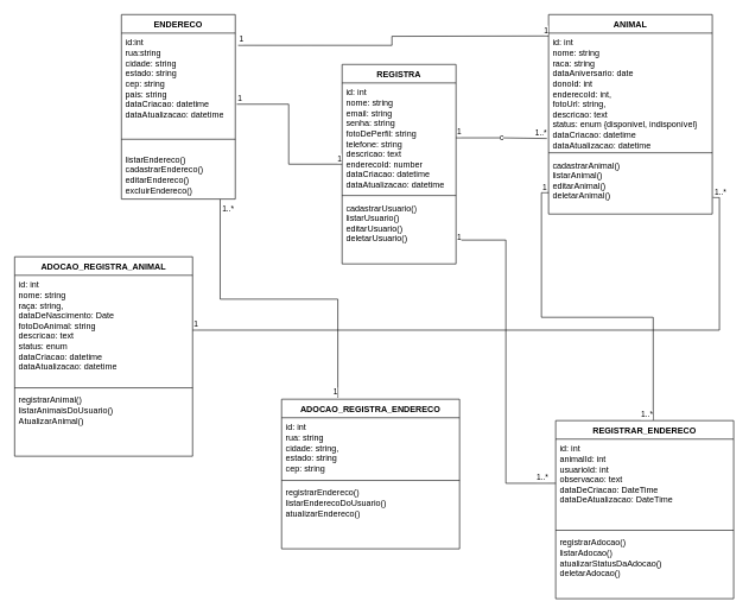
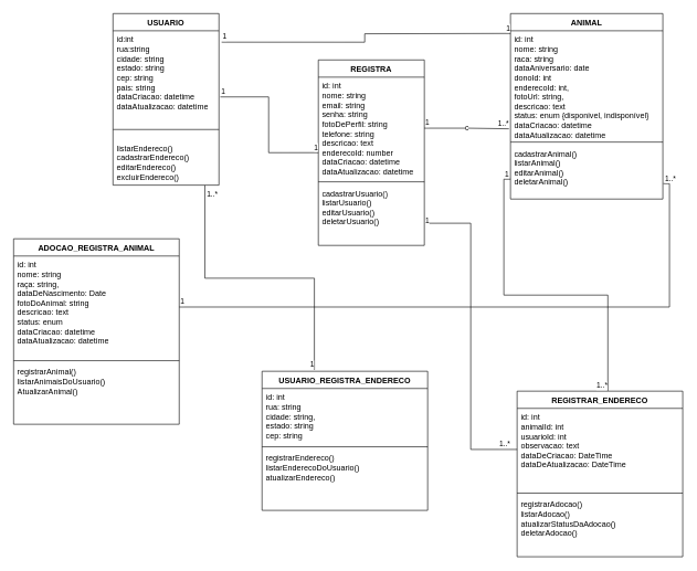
  <mxCell id="0" />
  <mxCell id="1" parent="0" />
- <mxCell id="2" value="ENDERECO" style="swimlane;fontStyle=1;align=center;verticalAlign=top;childLayout=stackLayout;horizontal=1;startSize=26;horizontalStack=0;resizeParent=1;resizeParentMax=0;resizeLast=0;collapsible=1;marginBottom=0;whiteSpace=wrap;html=1;" parent="1" vertex="1"><mxGeometry x="170" width="160" height="259" as="geometry" y="20" /></mxCell>
+ <mxCell id="2" value="USUARIO" style="swimlane;fontStyle=1;align=center;verticalAlign=top;childLayout=stackLayout;horizontal=1;startSize=26;horizontalStack=0;resizeParent=1;resizeParentMax=0;resizeLast=0;collapsible=1;marginBottom=0;whiteSpace=wrap;html=1;" parent="1" vertex="1"><mxGeometry x="170" width="160" height="259" as="geometry" y="20" /></mxCell>
  <mxCell id="3" value="id:int&lt;div&gt;rua:string&lt;/div&gt;&lt;div&gt;cidade: string&lt;/div&gt;&lt;div&gt;estado: string&lt;/div&gt;&lt;div&gt;cep: string&lt;/div&gt;&lt;div&gt;pais: string&lt;/div&gt;&lt;div&gt;&lt;div&gt;dataCriacao: datetime&lt;/div&gt;&lt;div&gt;dataAtualizacao: datetime&lt;/div&gt;&lt;/div&gt;" style="text;strokeColor=none;fillColor=none;align=left;verticalAlign=top;spacingLeft=4;spacingRight=4;overflow=hidden;rotatable=0;points=[[0,0.5],[1,0.5]];portConstraint=eastwest;whiteSpace=wrap;html=1;" parent="2" vertex="1"><mxGeometry y="26" width="160" height="134" as="geometry" /></mxCell>
  <mxCell id="4" value="" style="line;strokeWidth=1;fillColor=none;align=left;verticalAlign=middle;spacingTop=-1;spacingLeft=3;spacingRight=3;rotatable=0;labelPosition=right;points=[];portConstraint=eastwest;strokeColor=inherit;" parent="2" vertex="1"><mxGeometry y="160" width="160" height="30" as="geometry" /></mxCell>
  <mxCell id="5" value="&lt;div&gt;listarEndereco()&lt;/div&gt;cadastrarEndereco()&lt;div&gt;editarEndereco()&lt;/div&gt;&lt;div&gt;excluirEndereco()&lt;/div&gt;" style="text;strokeColor=none;fillColor=none;align=left;verticalAlign=top;spacingLeft=4;spacingRight=4;overflow=hidden;rotatable=0;points=[[0,0.5],[1,0.5]];portConstraint=eastwest;whiteSpace=wrap;html=1;" parent="2" vertex="1"><mxGeometry y="190" width="160" height="69" as="geometry" /></mxCell>
  <mxCell id="6" value="REGISTRA" style="swimlane;fontStyle=1;align=center;verticalAlign=top;childLayout=stackLayout;horizontal=1;startSize=26;horizontalStack=0;resizeParent=1;resizeParentMax=0;resizeLast=0;collapsible=1;marginBottom=0;whiteSpace=wrap;html=1;" parent="1" vertex="1"><mxGeometry x="480" y="90" width="160" height="280" as="geometry" /></mxCell>
  <mxCell id="7" value="id: int&lt;div&gt;nome: string&lt;/div&gt;&lt;div&gt;email: string&lt;/div&gt;&lt;div&gt;senha: string&lt;/div&gt;&lt;div&gt;fotoDePerfil: string&lt;/div&gt;&lt;div&gt;telefone: string&lt;/div&gt;&lt;div&gt;descricao: text&lt;/div&gt;&lt;div&gt;enderecoId: number&lt;/div&gt;&lt;div&gt;dataCriacao: datetime&lt;/div&gt;&lt;div&gt;dataAtualizacao: datetime&lt;/div&gt;" style="text;strokeColor=none;fillColor=none;align=left;verticalAlign=top;spacingLeft=4;spacingRight=4;overflow=hidden;rotatable=0;points=[[0,0.5],[1,0.5]];portConstraint=eastwest;whiteSpace=wrap;html=1;" parent="6" vertex="1"><mxGeometry y="26" width="160" height="154" as="geometry" /></mxCell>
  <mxCell id="8" value="" style="line;strokeWidth=1;fillColor=none;align=left;verticalAlign=middle;spacingTop=-1;spacingLeft=3;spacingRight=3;rotatable=0;labelPosition=right;points=[];portConstraint=eastwest;strokeColor=inherit;" parent="6" vertex="1"><mxGeometry y="180" width="160" height="8" as="geometry" /></mxCell>
  <mxCell id="9" value="cadastrarUsuario()&lt;div&gt;listarUsuario()&lt;/div&gt;&lt;div&gt;editarUsuario()&lt;/div&gt;&lt;div&gt;deletarUsuario()&lt;/div&gt;" style="text;strokeColor=none;fillColor=none;align=left;verticalAlign=top;spacingLeft=4;spacingRight=4;overflow=hidden;rotatable=0;points=[[0,0.5],[1,0.5]];portConstraint=eastwest;whiteSpace=wrap;html=1;" parent="6" vertex="1"><mxGeometry y="188" width="160" height="92" as="geometry" /></mxCell>
  <mxCell id="10" value="ANIMAL" style="swimlane;fontStyle=1;align=center;verticalAlign=top;childLayout=stackLayout;horizontal=1;startSize=26;horizontalStack=0;resizeParent=1;resizeParentMax=0;resizeLast=0;collapsible=1;marginBottom=0;whiteSpace=wrap;html=1;" parent="1" vertex="1"><mxGeometry x="770" width="230" height="280" as="geometry" y="20" /></mxCell>
  <mxCell id="11" value="id: int&lt;div&gt;nome: string&lt;/div&gt;&lt;div&gt;raca: string&lt;/div&gt;&lt;div&gt;dataAniversario: date&lt;/div&gt;&lt;div&gt;donoId: int&lt;/div&gt;&lt;div&gt;enderecoId: int,&lt;/div&gt;&lt;div&gt;fotoUrl: string,&lt;/div&gt;&lt;div&gt;descricao: text&lt;/div&gt;&lt;div&gt;status: enum {disponivel, indisponível}&lt;/div&gt;&lt;div&gt;dataCriacao: datetime&lt;/div&gt;&lt;div&gt;dataAtualizacao: datetime&lt;/div&gt;" style="text;strokeColor=none;fillColor=none;align=left;verticalAlign=top;spacingLeft=4;spacingRight=4;overflow=hidden;rotatable=0;points=[[0,0.5],[1,0.5]];portConstraint=eastwest;whiteSpace=wrap;html=1;" parent="10" vertex="1"><mxGeometry y="26" width="230" height="164" as="geometry" /></mxCell>
  <mxCell id="12" value="" style="line;strokeWidth=1;fillColor=none;align=left;verticalAlign=middle;spacingTop=-1;spacingLeft=3;spacingRight=3;rotatable=0;labelPosition=right;points=[];portConstraint=eastwest;strokeColor=inherit;" parent="10" vertex="1"><mxGeometry y="190" width="230" height="8" as="geometry" /></mxCell>
  <mxCell id="13" value="cadastrarAnimal()&lt;div&gt;listarAnimal()&lt;/div&gt;&lt;div&gt;editarAnimal()&lt;/div&gt;&lt;div&gt;deletarAnimal()&lt;/div&gt;" style="text;strokeColor=none;fillColor=none;align=left;verticalAlign=top;spacingLeft=4;spacingRight=4;overflow=hidden;rotatable=0;points=[[0,0.5],[1,0.5]];portConstraint=eastwest;whiteSpace=wrap;html=1;" parent="10" vertex="1"><mxGeometry y="198" width="230" height="82" as="geometry" /></mxCell>
  <mxCell id="14" value="c" style="endArrow=none;html=1;edgeStyle=orthogonalEdgeStyle;rounded=0;entryX=-0.01;entryY=0.902;entryDx=0;entryDy=0;entryPerimeter=0;" parent="1" source="7" target="11" edge="1"><mxGeometry relative="1" as="geometry"><mxPoint x="630" y="210" as="sourcePoint" /><mxPoint x="750" y="210" as="targetPoint" /></mxGeometry></mxCell>
  <mxCell id="15" value="1" style="edgeLabel;resizable=0;html=1;align=left;verticalAlign=bottom;" parent="14" connectable="0" vertex="1"><mxGeometry x="-1" relative="1" as="geometry" /></mxCell>
  <mxCell id="16" value="1..*" style="edgeLabel;resizable=0;html=1;align=right;verticalAlign=bottom;" parent="14" connectable="0" vertex="1"><mxGeometry x="1" relative="1" as="geometry" /></mxCell>
  <mxCell id="17" value="" style="endArrow=none;html=1;edgeStyle=orthogonalEdgeStyle;rounded=0;entryX=0;entryY=0.74;entryDx=0;entryDy=0;entryPerimeter=0;exitX=1.013;exitY=0.745;exitDx=0;exitDy=0;exitPerimeter=0;" parent="1" source="3" target="7" edge="1"><mxGeometry relative="1" as="geometry"><mxPoint x="260" y="249.5" as="sourcePoint" /><mxPoint x="420" y="249.5" as="targetPoint" /></mxGeometry></mxCell>
  <mxCell id="18" value="1" style="edgeLabel;resizable=0;html=1;align=left;verticalAlign=bottom;" parent="17" connectable="0" vertex="1"><mxGeometry x="-1" relative="1" as="geometry" /></mxCell>
  <mxCell id="19" value="1" style="edgeLabel;resizable=0;html=1;align=right;verticalAlign=bottom;" parent="17" connectable="0" vertex="1"><mxGeometry x="1" relative="1" as="geometry" /></mxCell>
  <mxCell id="20" value="" style="endArrow=none;html=1;edgeStyle=orthogonalEdgeStyle;rounded=0;exitX=1.025;exitY=0.128;exitDx=0;exitDy=0;exitPerimeter=0;" parent="1" source="3" edge="1"><mxGeometry relative="1" as="geometry"><mxPoint x="610" y="50" as="sourcePoint" /><mxPoint x="770" y="50" as="targetPoint" /></mxGeometry></mxCell>
  <mxCell id="21" value="1" style="edgeLabel;resizable=0;html=1;align=left;verticalAlign=bottom;" parent="20" connectable="0" vertex="1"><mxGeometry x="-1" relative="1" as="geometry" /></mxCell>
  <mxCell id="22" value="1" style="edgeLabel;resizable=0;html=1;align=right;verticalAlign=bottom;" parent="20" connectable="0" vertex="1"><mxGeometry x="1" relative="1" as="geometry" /></mxCell>
  <mxCell id="23" value="ADOCAO_REGISTRA_ANIMAL" style="swimlane;fontStyle=1;align=center;verticalAlign=top;childLayout=stackLayout;horizontal=1;startSize=26;horizontalStack=0;resizeParent=1;resizeParentMax=0;resizeLast=0;collapsible=1;marginBottom=0;whiteSpace=wrap;html=1;" parent="1" vertex="1"><mxGeometry x="20" y="360" width="250" height="280" as="geometry" /></mxCell>
  <mxCell id="24" value="id: int&lt;div&gt;nome: string&lt;/div&gt;&lt;div&gt;raça: string,&lt;/div&gt;&lt;div&gt;dataDeNascimento: Date&lt;/div&gt;&lt;div&gt;&lt;span style=&quot;background-color: transparent;&quot;&gt;fotoDoAnimal: string&lt;/span&gt;&lt;/div&gt;&lt;div&gt;&lt;span style=&quot;background-color: transparent;&quot;&gt;descricao: text&lt;/span&gt;&lt;/div&gt;&lt;div&gt;&lt;span style=&quot;background-color: transparent;&quot;&gt;status: enum&lt;/span&gt;&lt;/div&gt;&lt;div&gt;&lt;span style=&quot;background-color: transparent;&quot;&gt;dataCriacao: datetime&lt;/span&gt;&lt;/div&gt;&lt;div&gt;dataAtualizacao: datetime&lt;/div&gt;" style="text;strokeColor=none;fillColor=none;align=left;verticalAlign=top;spacingLeft=4;spacingRight=4;overflow=hidden;rotatable=0;points=[[0,0.5],[1,0.5]];portConstraint=eastwest;whiteSpace=wrap;html=1;" parent="23" vertex="1"><mxGeometry y="26" width="250" height="154" as="geometry" /></mxCell>
  <mxCell id="25" value="" style="line;strokeWidth=1;fillColor=none;align=left;verticalAlign=middle;spacingTop=-1;spacingLeft=3;spacingRight=3;rotatable=0;labelPosition=right;points=[];portConstraint=eastwest;strokeColor=inherit;" parent="23" vertex="1"><mxGeometry y="180" width="250" height="8" as="geometry" /></mxCell>
  <mxCell id="26" value="registrarAnimal()&lt;div&gt;listarAnimaisDoUsuario()&lt;/div&gt;&lt;div&gt;AtualizarAnimal()&lt;/div&gt;" style="text;strokeColor=none;fillColor=none;align=left;verticalAlign=top;spacingLeft=4;spacingRight=4;overflow=hidden;rotatable=0;points=[[0,0.5],[1,0.5]];portConstraint=eastwest;whiteSpace=wrap;html=1;" parent="23" vertex="1"><mxGeometry y="188" width="250" height="92" as="geometry" /></mxCell>
- <mxCell id="27" value="ADOCAO_REGISTRA_ENDERECO" style="swimlane;fontStyle=1;align=center;verticalAlign=top;childLayout=stackLayout;horizontal=1;startSize=26;horizontalStack=0;resizeParent=1;resizeParentMax=0;resizeLast=0;collapsible=1;marginBottom=0;whiteSpace=wrap;html=1;" parent="1" vertex="1"><mxGeometry x="395" y="560" width="250" height="210" as="geometry" /></mxCell>
+ <mxCell id="27" value="USUARIO_REGISTRA_ENDERECO" style="swimlane;fontStyle=1;align=center;verticalAlign=top;childLayout=stackLayout;horizontal=1;startSize=26;horizontalStack=0;resizeParent=1;resizeParentMax=0;resizeLast=0;collapsible=1;marginBottom=0;whiteSpace=wrap;html=1;" parent="1" vertex="1"><mxGeometry x="395" y="560" width="250" height="210" as="geometry" /></mxCell>
  <mxCell id="28" value="id: int&lt;div&gt;rua: string&lt;/div&gt;&lt;div&gt;cidade: string,&lt;/div&gt;&lt;div&gt;estado: string&lt;/div&gt;&lt;div&gt;cep: string&lt;/div&gt;" style="text;strokeColor=none;fillColor=none;align=left;verticalAlign=top;spacingLeft=4;spacingRight=4;overflow=hidden;rotatable=0;points=[[0,0.5],[1,0.5]];portConstraint=eastwest;whiteSpace=wrap;html=1;" parent="27" vertex="1"><mxGeometry y="26" width="250" height="84" as="geometry" /></mxCell>
  <mxCell id="29" value="" style="line;strokeWidth=1;fillColor=none;align=left;verticalAlign=middle;spacingTop=-1;spacingLeft=3;spacingRight=3;rotatable=0;labelPosition=right;points=[];portConstraint=eastwest;strokeColor=inherit;" parent="27" vertex="1"><mxGeometry y="110" width="250" height="8" as="geometry" /></mxCell>
  <mxCell id="30" value="registrarEndereco()&lt;div&gt;listarEnderecoDoUsuario()&lt;/div&gt;&lt;div&gt;atualizarEndereco()&lt;/div&gt;" style="text;strokeColor=none;fillColor=none;align=left;verticalAlign=top;spacingLeft=4;spacingRight=4;overflow=hidden;rotatable=0;points=[[0,0.5],[1,0.5]];portConstraint=eastwest;whiteSpace=wrap;html=1;" parent="27" vertex="1"><mxGeometry y="118" width="250" height="92" as="geometry" /></mxCell>
  <mxCell id="31" value="REGISTRAR_ENDERECO" style="swimlane;fontStyle=1;align=center;verticalAlign=top;childLayout=stackLayout;horizontal=1;startSize=26;horizontalStack=0;resizeParent=1;resizeParentMax=0;resizeLast=0;collapsible=1;marginBottom=0;whiteSpace=wrap;html=1;" parent="1" vertex="1"><mxGeometry x="780" y="590" width="250" height="250" as="geometry" /></mxCell>
  <mxCell id="32" value="id: int&lt;div&gt;animalId: int&lt;/div&gt;&lt;div&gt;usuarioId: int&lt;/div&gt;&lt;div&gt;observacao: text&lt;/div&gt;&lt;div&gt;dataDeCriacao: DateTime&lt;/div&gt;&lt;div&gt;dataDeAtualizacao: DateTime&lt;/div&gt;" style="text;strokeColor=none;fillColor=none;align=left;verticalAlign=top;spacingLeft=4;spacingRight=4;overflow=hidden;rotatable=0;points=[[0,0.5],[1,0.5]];portConstraint=eastwest;whiteSpace=wrap;html=1;" parent="31" vertex="1"><mxGeometry y="26" width="250" height="124" as="geometry" /></mxCell>
  <mxCell id="33" value="" style="line;strokeWidth=1;fillColor=none;align=left;verticalAlign=middle;spacingTop=-1;spacingLeft=3;spacingRight=3;rotatable=0;labelPosition=right;points=[];portConstraint=eastwest;strokeColor=inherit;" parent="31" vertex="1"><mxGeometry y="150" width="250" height="8" as="geometry" /></mxCell>
  <mxCell id="34" value="registrarAdocao()&lt;div&gt;listarAdocao()&lt;/div&gt;&lt;div&gt;atualizarStatusDaAdocao()&lt;/div&gt;&lt;div&gt;deletarAdocao()&lt;/div&gt;" style="text;strokeColor=none;fillColor=none;align=left;verticalAlign=top;spacingLeft=4;spacingRight=4;overflow=hidden;rotatable=0;points=[[0,0.5],[1,0.5]];portConstraint=eastwest;whiteSpace=wrap;html=1;" parent="31" vertex="1"><mxGeometry y="158" width="250" height="92" as="geometry" /></mxCell>
  <mxCell id="35" value="" style="endArrow=none;html=1;edgeStyle=orthogonalEdgeStyle;rounded=0;entryX=0.316;entryY=-0.011;entryDx=0;entryDy=0;entryPerimeter=0;exitX=0.867;exitY=1.005;exitDx=0;exitDy=0;exitPerimeter=0;" edge="1" parent="1" source="5" target="27"><mxGeometry relative="1" as="geometry"><mxPoint x="370" y="420" as="sourcePoint" /><mxPoint x="478" y="524" as="targetPoint" /></mxGeometry></mxCell>
  <mxCell id="36" value="&lt;div&gt;1..*&lt;/div&gt;" style="edgeLabel;resizable=0;html=1;align=left;verticalAlign=bottom;" connectable="0" vertex="1" parent="35"><mxGeometry x="-1" relative="1" as="geometry"><mxPoint x="1" y="21" as="offset" /></mxGeometry></mxCell>
  <mxCell id="37" value="1" style="edgeLabel;resizable=0;html=1;align=right;verticalAlign=bottom;" connectable="0" vertex="1" parent="35"><mxGeometry x="1" relative="1" as="geometry" /></mxCell>
  <mxCell id="38" value="" style="endArrow=none;html=1;edgeStyle=orthogonalEdgeStyle;rounded=0;exitX=1;exitY=0.5;exitDx=0;exitDy=0;entryX=1.003;entryY=0.716;entryDx=0;entryDy=0;entryPerimeter=0;" edge="1" parent="1" source="24" target="13"><mxGeometry relative="1" as="geometry"><mxPoint x="280" y="456" as="sourcePoint" /><mxPoint x="420" y="470" as="targetPoint" /></mxGeometry></mxCell>
  <mxCell id="39" value="1" style="edgeLabel;resizable=0;html=1;align=left;verticalAlign=bottom;" connectable="0" vertex="1" parent="38"><mxGeometry x="-1" relative="1" as="geometry" /></mxCell>
  <mxCell id="40" value="1..*" style="edgeLabel;resizable=0;html=1;align=right;verticalAlign=bottom;" connectable="0" vertex="1" parent="38"><mxGeometry x="1" relative="1" as="geometry"><mxPoint x="20" as="offset" /></mxGeometry></mxCell>
  <mxCell id="41" value="" style="endArrow=none;html=1;edgeStyle=orthogonalEdgeStyle;rounded=0;entryX=0.548;entryY=-0.002;entryDx=0;entryDy=0;entryPerimeter=0;exitX=0;exitY=0.634;exitDx=0;exitDy=0;exitPerimeter=0;" edge="1" parent="1" source="13" target="31"><mxGeometry relative="1" as="geometry"><mxPoint x="770" y="341" as="sourcePoint" /><mxPoint x="918" y="574" as="targetPoint" /></mxGeometry></mxCell>
  <mxCell id="42" value="1" style="edgeLabel;resizable=0;html=1;align=left;verticalAlign=bottom;" connectable="0" vertex="1" parent="41"><mxGeometry x="-1" relative="1" as="geometry"><mxPoint x="-10" as="offset" /></mxGeometry></mxCell>
  <mxCell id="43" value="1..*" style="edgeLabel;resizable=0;html=1;align=right;verticalAlign=bottom;" connectable="0" vertex="1" parent="41"><mxGeometry x="1" relative="1" as="geometry" /></mxCell>
  <mxCell id="44" value="" style="endArrow=none;html=1;edgeStyle=orthogonalEdgeStyle;rounded=0;entryX=0;entryY=0.5;entryDx=0;entryDy=0;exitX=1.021;exitY=0.636;exitDx=0;exitDy=0;exitPerimeter=0;" edge="1" parent="1" source="9" target="32"><mxGeometry relative="1" as="geometry"><mxPoint x="564" y="440" as="sourcePoint" /><mxPoint x="712" y="524" as="targetPoint" /></mxGeometry></mxCell>
  <mxCell id="45" value="1" style="edgeLabel;resizable=0;html=1;align=left;verticalAlign=bottom;" connectable="0" vertex="1" parent="44"><mxGeometry x="-1" relative="1" as="geometry"><mxPoint x="-3" y="3" as="offset" /></mxGeometry></mxCell>
  <mxCell id="46" value="1..*" style="edgeLabel;resizable=0;html=1;align=right;verticalAlign=bottom;" connectable="0" vertex="1" parent="44"><mxGeometry x="1" relative="1" as="geometry"><mxPoint x="-10" as="offset" /></mxGeometry></mxCell>
